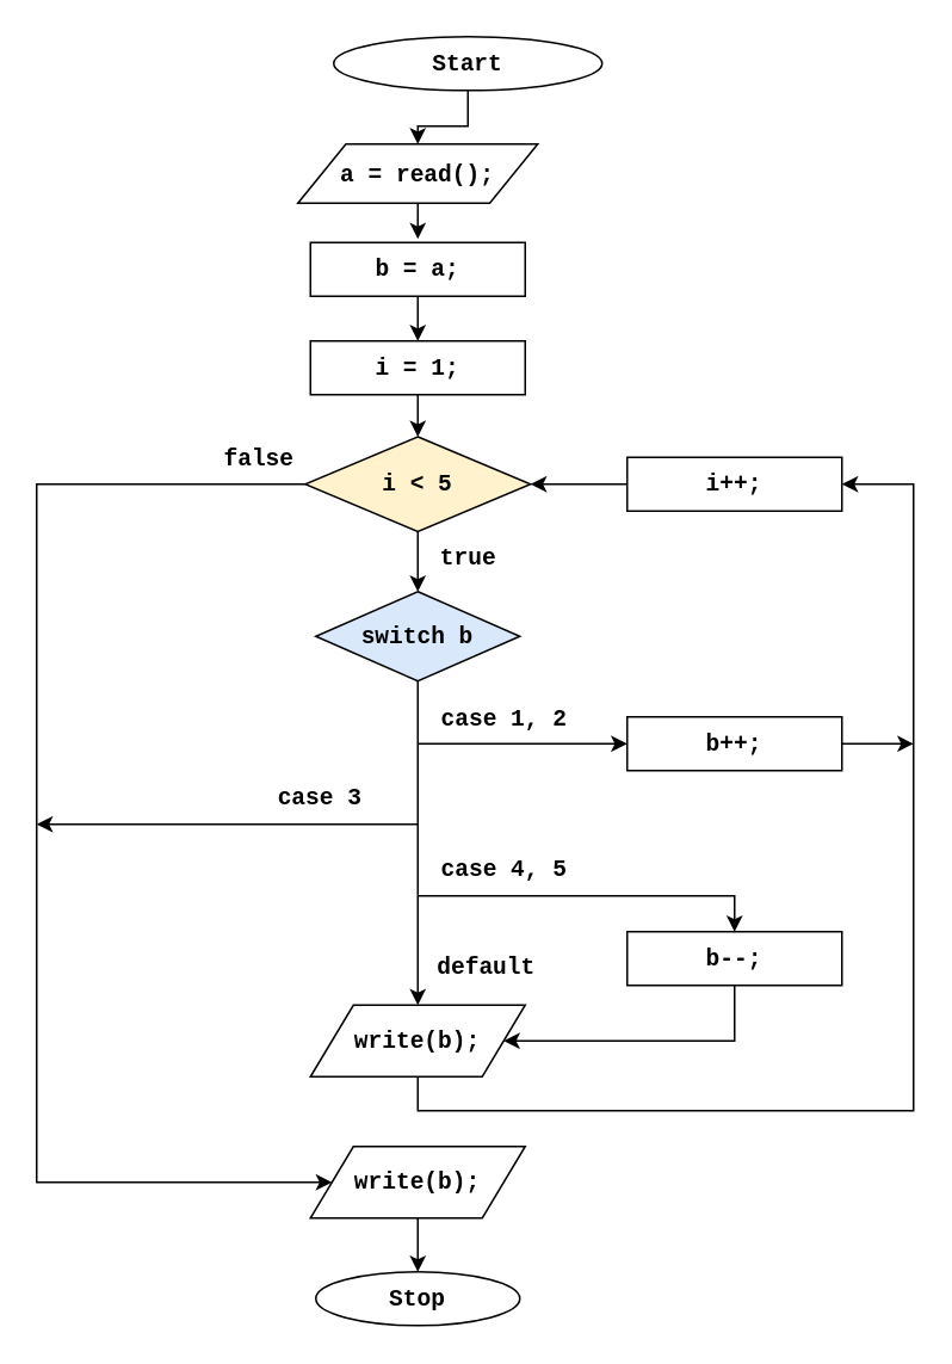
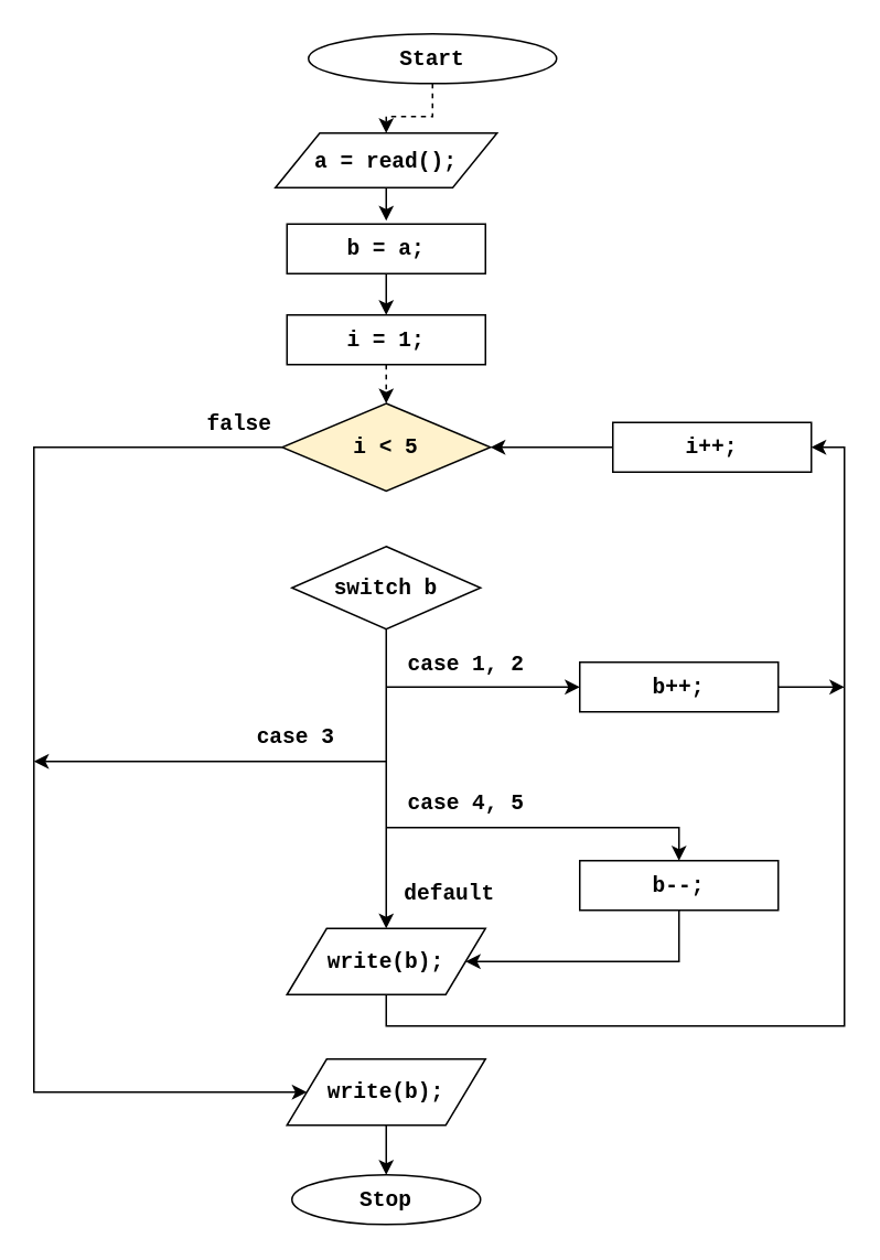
  <mxCell id="0" />
  <mxCell id="1" parent="0" />
- <mxCell id="2" style="edgeStyle=orthogonalEdgeStyle;rounded=0;orthogonalLoop=1;jettySize=auto;html=1;exitX=0.5;exitY=1;exitDx=0;exitDy=0;entryX=0.5;entryY=0;entryDx=0;entryDy=0;fontFamily=Courier New;fontSize=13;fontStyle=1" parent="1" source="3" target="5" edge="1"><mxGeometry relative="1" as="geometry" /></mxCell>
+ <mxCell id="2" style="edgeStyle=orthogonalEdgeStyle;rounded=0;orthogonalLoop=1;jettySize=auto;html=1;exitX=0.5;exitY=1;exitDx=0;exitDy=0;entryX=0.5;entryY=0;entryDx=0;entryDy=0;fontFamily=Courier New;fontSize=13;fontStyle=1;dashed=1;" parent="1" source="3" target="5" edge="1"><mxGeometry relative="1" as="geometry" /></mxCell>
  <mxCell id="3" value="Start&lt;br style=&quot;font-size: 13px;&quot;&gt;" style="ellipse;whiteSpace=wrap;html=1;fontFamily=Courier New;fontSize=13;fontStyle=1" parent="1" vertex="1"><mxGeometry x="186" y="20" width="150" height="30" as="geometry" /></mxCell>
  <mxCell id="4" style="edgeStyle=orthogonalEdgeStyle;rounded=0;orthogonalLoop=1;jettySize=auto;html=1;exitX=0.5;exitY=1;exitDx=0;exitDy=0;fontFamily=Courier New;fontSize=13;fontStyle=1" parent="1" source="5" edge="1"><mxGeometry relative="1" as="geometry"><mxPoint x="233" y="133" as="targetPoint" /></mxGeometry></mxCell>
  <mxCell id="5" value="a = read();&lt;br style=&quot;font-size: 13px;&quot;&gt;" style="shape=parallelogram;perimeter=parallelogramPerimeter;whiteSpace=wrap;html=1;fontFamily=Courier New;fontSize=13;fontStyle=1" parent="1" vertex="1"><mxGeometry x="166" y="80" width="134" height="33" as="geometry" /></mxCell>
  <mxCell id="6" style="edgeStyle=orthogonalEdgeStyle;rounded=0;orthogonalLoop=1;jettySize=auto;html=1;exitX=0.5;exitY=1;exitDx=0;exitDy=0;entryX=0.5;entryY=0;entryDx=0;entryDy=0;fontFamily=Courier New;fontSize=13;fontStyle=1" parent="1" source="7" target="9" edge="1"><mxGeometry relative="1" as="geometry" /></mxCell>
  <mxCell id="7" value="b&amp;nbsp;= a;&lt;br style=&quot;font-size: 13px;&quot;&gt;" style="rounded=0;whiteSpace=wrap;html=1;fontFamily=Courier New;fontSize=13;fontStyle=1" parent="1" vertex="1"><mxGeometry x="173" y="135" width="120" height="30" as="geometry" /></mxCell>
- <mxCell id="8" style="edgeStyle=orthogonalEdgeStyle;rounded=0;orthogonalLoop=1;jettySize=auto;html=1;exitX=0.5;exitY=1;exitDx=0;exitDy=0;entryX=0.5;entryY=0;entryDx=0;entryDy=0;fontFamily=Courier New;fontSize=13;fontStyle=1" parent="1" source="9" target="14" edge="1"><mxGeometry relative="1" as="geometry" /></mxCell>
+ <mxCell id="8" style="edgeStyle=orthogonalEdgeStyle;rounded=0;orthogonalLoop=1;jettySize=auto;html=1;exitX=0.5;exitY=1;exitDx=0;exitDy=0;entryX=0.5;entryY=0;entryDx=0;entryDy=0;fontFamily=Courier New;fontSize=13;fontStyle=1;dashed=1;" parent="1" source="9" target="14" edge="1"><mxGeometry relative="1" as="geometry" /></mxCell>
  <mxCell id="9" value="i = 1;" style="rounded=0;whiteSpace=wrap;html=1;fontFamily=Courier New;fontSize=13;fontStyle=1" parent="1" vertex="1"><mxGeometry x="173" y="190" width="120" height="30" as="geometry" /></mxCell>
- <mxCell id="10" style="edgeStyle=orthogonalEdgeStyle;rounded=0;orthogonalLoop=1;jettySize=auto;html=1;exitX=0.5;exitY=1;exitDx=0;exitDy=0;entryX=0.5;entryY=0;entryDx=0;entryDy=0;fontFamily=Courier New;fontSize=13;fontStyle=1" parent="1" source="14" target="18" edge="1"><mxGeometry relative="1" as="geometry"><Array as="points"><mxPoint x="233" y="320" /><mxPoint x="233" y="320" /></Array></mxGeometry></mxCell>
- <mxCell id="11" value="&lt;b style=&quot;font-size: 13px;&quot;&gt;true&lt;/b&gt;" style="text;html=1;resizable=0;points=[];align=center;verticalAlign=middle;labelBackgroundColor=#ffffff;fontFamily=Courier New;fontSize=13;" parent="10" vertex="1" connectable="0"><mxGeometry x="-0.419" y="-1" relative="1" as="geometry"><mxPoint x="28" y="3.5" as="offset" /></mxGeometry></mxCell>
  <mxCell id="12" style="edgeStyle=orthogonalEdgeStyle;rounded=0;orthogonalLoop=1;jettySize=auto;html=1;exitX=0;exitY=0.5;exitDx=0;exitDy=0;fontFamily=Courier New;fontSize=13;fontStyle=1" parent="1" source="14" target="16" edge="1"><mxGeometry relative="1" as="geometry"><Array as="points"><mxPoint x="20" y="270" /><mxPoint x="20" y="660" /></Array></mxGeometry></mxCell>
  <mxCell id="13" value="false" style="text;html=1;resizable=0;points=[];align=center;verticalAlign=middle;labelBackgroundColor=#ffffff;fontStyle=1;fontFamily=Courier New;fontSize=13;" parent="12" vertex="1" connectable="0"><mxGeometry x="-0.899" y="1" relative="1" as="geometry"><mxPoint x="9.5" y="-16" as="offset" /></mxGeometry></mxCell>
  <mxCell id="14" value="i &amp;lt; 5" style="rhombus;whiteSpace=wrap;html=1;fontFamily=Courier New;fontSize=13;fontStyle=1;fillColor=#fff2cc;" parent="1" vertex="1"><mxGeometry x="170" y="243.5" width="126" height="53" as="geometry" /></mxCell>
  <mxCell id="15" value="Stop&lt;br style=&quot;font-size: 13px;&quot;&gt;" style="ellipse;whiteSpace=wrap;html=1;fontFamily=Courier New;fontSize=13;fontStyle=1" parent="1" vertex="1"><mxGeometry x="176" y="710" width="114" height="30" as="geometry" /></mxCell>
  <mxCell id="16" value="write(b);" style="shape=parallelogram;perimeter=parallelogramPerimeter;whiteSpace=wrap;html=1;fontFamily=Courier New;fontSize=13;fontStyle=1" parent="1" vertex="1"><mxGeometry x="173" y="640" width="120" height="40" as="geometry" /></mxCell>
  <mxCell id="17" value="" style="endArrow=classic;html=1;exitX=0.5;exitY=1;exitDx=0;exitDy=0;entryX=0.5;entryY=0;entryDx=0;entryDy=0;fontFamily=Courier New;fontSize=13;fontStyle=1" parent="1" source="16" target="15" edge="1"><mxGeometry width="50" height="50" relative="1" as="geometry"><mxPoint x="-130" y="820" as="sourcePoint" /><mxPoint x="-80" y="770" as="targetPoint" /></mxGeometry></mxCell>
- <mxCell id="18" value="switch b" style="rhombus;whiteSpace=wrap;html=1;fontFamily=Courier New;fontSize=13;fontStyle=1;fillColor=#dae8fc;" parent="1" vertex="1"><mxGeometry x="176" y="330" width="114" height="50" as="geometry" /></mxCell>
+ <mxCell id="18" value="switch b" style="rhombus;whiteSpace=wrap;html=1;fontFamily=Courier New;fontSize=13;fontStyle=1" parent="1" vertex="1"><mxGeometry x="176" y="330" width="114" height="50" as="geometry" /></mxCell>
  <mxCell id="19" value="" style="endArrow=classic;html=1;exitX=0.5;exitY=1;exitDx=0;exitDy=0;entryX=0.5;entryY=0;entryDx=0;entryDy=0;fontFamily=Courier New;fontSize=13;fontStyle=1" parent="1" source="18" target="24" edge="1"><mxGeometry width="50" height="50" relative="1" as="geometry"><mxPoint x="-130" y="1180" as="sourcePoint" /><mxPoint x="233" y="750" as="targetPoint" /></mxGeometry></mxCell>
  <mxCell id="20" value="default" style="text;html=1;resizable=0;points=[];align=center;verticalAlign=middle;labelBackgroundColor=#ffffff;fontFamily=Courier New;fontSize=13;fontStyle=1" parent="19" vertex="1" connectable="0"><mxGeometry x="0.25" relative="1" as="geometry"><mxPoint x="37" y="46" as="offset" /></mxGeometry></mxCell>
  <mxCell id="21" style="edgeStyle=orthogonalEdgeStyle;rounded=0;orthogonalLoop=1;jettySize=auto;html=1;exitX=1;exitY=0.5;exitDx=0;exitDy=0;fontFamily=Courier New;fontSize=13;" parent="1" source="22" edge="1"><mxGeometry relative="1" as="geometry"><mxPoint x="510" y="415" as="targetPoint" /></mxGeometry></mxCell>
  <mxCell id="22" value="b++;" style="rounded=0;whiteSpace=wrap;html=1;fontFamily=Courier New;fontSize=13;fontStyle=1" parent="1" vertex="1"><mxGeometry x="350" y="400" width="120" height="30" as="geometry" /></mxCell>
  <mxCell id="23" style="edgeStyle=orthogonalEdgeStyle;rounded=0;orthogonalLoop=1;jettySize=auto;html=1;exitX=0.5;exitY=1;exitDx=0;exitDy=0;fontFamily=Courier New;fontSize=13;fontStyle=1;entryX=1;entryY=0.5;entryDx=0;entryDy=0;" parent="1" source="24" target="34" edge="1"><mxGeometry relative="1" as="geometry"><mxPoint x="500" y="270" as="targetPoint" /><Array as="points"><mxPoint x="233" y="620" /><mxPoint x="510" y="620" /><mxPoint x="510" y="270" /></Array></mxGeometry></mxCell>
  <mxCell id="24" value="write(b);" style="shape=parallelogram;perimeter=parallelogramPerimeter;whiteSpace=wrap;html=1;fontFamily=Courier New;fontSize=13;fontStyle=1" parent="1" vertex="1"><mxGeometry x="173" y="561" width="120" height="40" as="geometry" /></mxCell>
  <mxCell id="25" value="" style="endArrow=classic;html=1;entryX=0;entryY=0.5;entryDx=0;entryDy=0;fontFamily=Courier New;fontSize=13;fontStyle=1" parent="1" target="22" edge="1"><mxGeometry width="50" height="50" relative="1" as="geometry"><mxPoint x="233" y="415" as="sourcePoint" /><mxPoint x="323" y="419.5" as="targetPoint" /></mxGeometry></mxCell>
  <mxCell id="26" value="case 1,&amp;nbsp;2" style="text;html=1;resizable=0;points=[];align=center;verticalAlign=middle;labelBackgroundColor=#ffffff;fontFamily=Courier New;fontSize=13;fontStyle=1" parent="25" vertex="1" connectable="0"><mxGeometry x="-0.329" y="-4" relative="1" as="geometry"><mxPoint x="8" y="-19" as="offset" /></mxGeometry></mxCell>
  <mxCell id="27" value="" style="endArrow=classic;html=1;fontFamily=Courier New;fontSize=13;fontStyle=1" parent="1" edge="1"><mxGeometry width="50" height="50" relative="1" as="geometry"><mxPoint x="233" y="460" as="sourcePoint" /><mxPoint x="20" y="460" as="targetPoint" /></mxGeometry></mxCell>
  <mxCell id="28" value="case 3&lt;br style=&quot;font-size: 13px;&quot;&gt;" style="text;html=1;resizable=0;points=[];align=center;verticalAlign=middle;labelBackgroundColor=#ffffff;fontFamily=Courier New;fontSize=13;fontStyle=1" parent="27" vertex="1" connectable="0"><mxGeometry x="-0.119" relative="1" as="geometry"><mxPoint x="38" y="-16" as="offset" /></mxGeometry></mxCell>
  <mxCell id="29" style="edgeStyle=orthogonalEdgeStyle;rounded=0;orthogonalLoop=1;jettySize=auto;html=1;entryX=0.5;entryY=0;entryDx=0;entryDy=0;fontFamily=Courier New;fontSize=13;fontStyle=1" parent="1" target="32" edge="1"><mxGeometry relative="1" as="geometry"><mxPoint x="440" y="650" as="targetPoint" /><mxPoint x="233" y="500" as="sourcePoint" /><Array as="points"><mxPoint x="410" y="500" /></Array></mxGeometry></mxCell>
  <mxCell id="30" value="case 4, 5" style="text;html=1;resizable=0;points=[];align=center;verticalAlign=middle;labelBackgroundColor=#ffffff;fontFamily=Courier New;fontSize=13;fontStyle=1" parent="29" vertex="1" connectable="0"><mxGeometry x="-0.517" y="2" relative="1" as="geometry"><mxPoint x="-0.5" y="-14" as="offset" /></mxGeometry></mxCell>
  <mxCell id="31" style="edgeStyle=orthogonalEdgeStyle;rounded=0;orthogonalLoop=1;jettySize=auto;html=1;exitX=0.5;exitY=1;exitDx=0;exitDy=0;entryX=1;entryY=0.5;entryDx=0;entryDy=0;fontFamily=Courier New;fontSize=13;fontStyle=1" parent="1" source="32" target="24" edge="1"><mxGeometry relative="1" as="geometry"><mxPoint x="233" y="750" as="targetPoint" /><mxPoint x="413" y="710" as="sourcePoint" /><Array as="points"><mxPoint x="410" y="581" /></Array></mxGeometry></mxCell>
  <mxCell id="32" value="b--;" style="rounded=0;whiteSpace=wrap;html=1;fontFamily=Courier New;fontSize=13;fontStyle=1" parent="1" vertex="1"><mxGeometry x="350" y="520" width="120" height="30" as="geometry" /></mxCell>
  <mxCell id="33" style="edgeStyle=orthogonalEdgeStyle;rounded=0;orthogonalLoop=1;jettySize=auto;html=1;exitX=0;exitY=0.5;exitDx=0;exitDy=0;entryX=1;entryY=0.5;entryDx=0;entryDy=0;fontFamily=Courier New;fontSize=13;" parent="1" source="34" target="14" edge="1"><mxGeometry relative="1" as="geometry" /></mxCell>
- <mxCell id="34" value="i++;" style="rounded=0;whiteSpace=wrap;html=1;fontFamily=Courier New;fontSize=13;fontStyle=1" parent="1" vertex="1"><mxGeometry x="350" y="255" width="120" height="30" as="geometry" /></mxCell>
+ <mxCell id="34" value="i++;" style="rounded=0;whiteSpace=wrap;html=1;fontFamily=Courier New;fontSize=13;fontStyle=1" parent="1" vertex="1"><mxGeometry x="370" y="255" width="120" height="30" as="geometry" /></mxCell>
